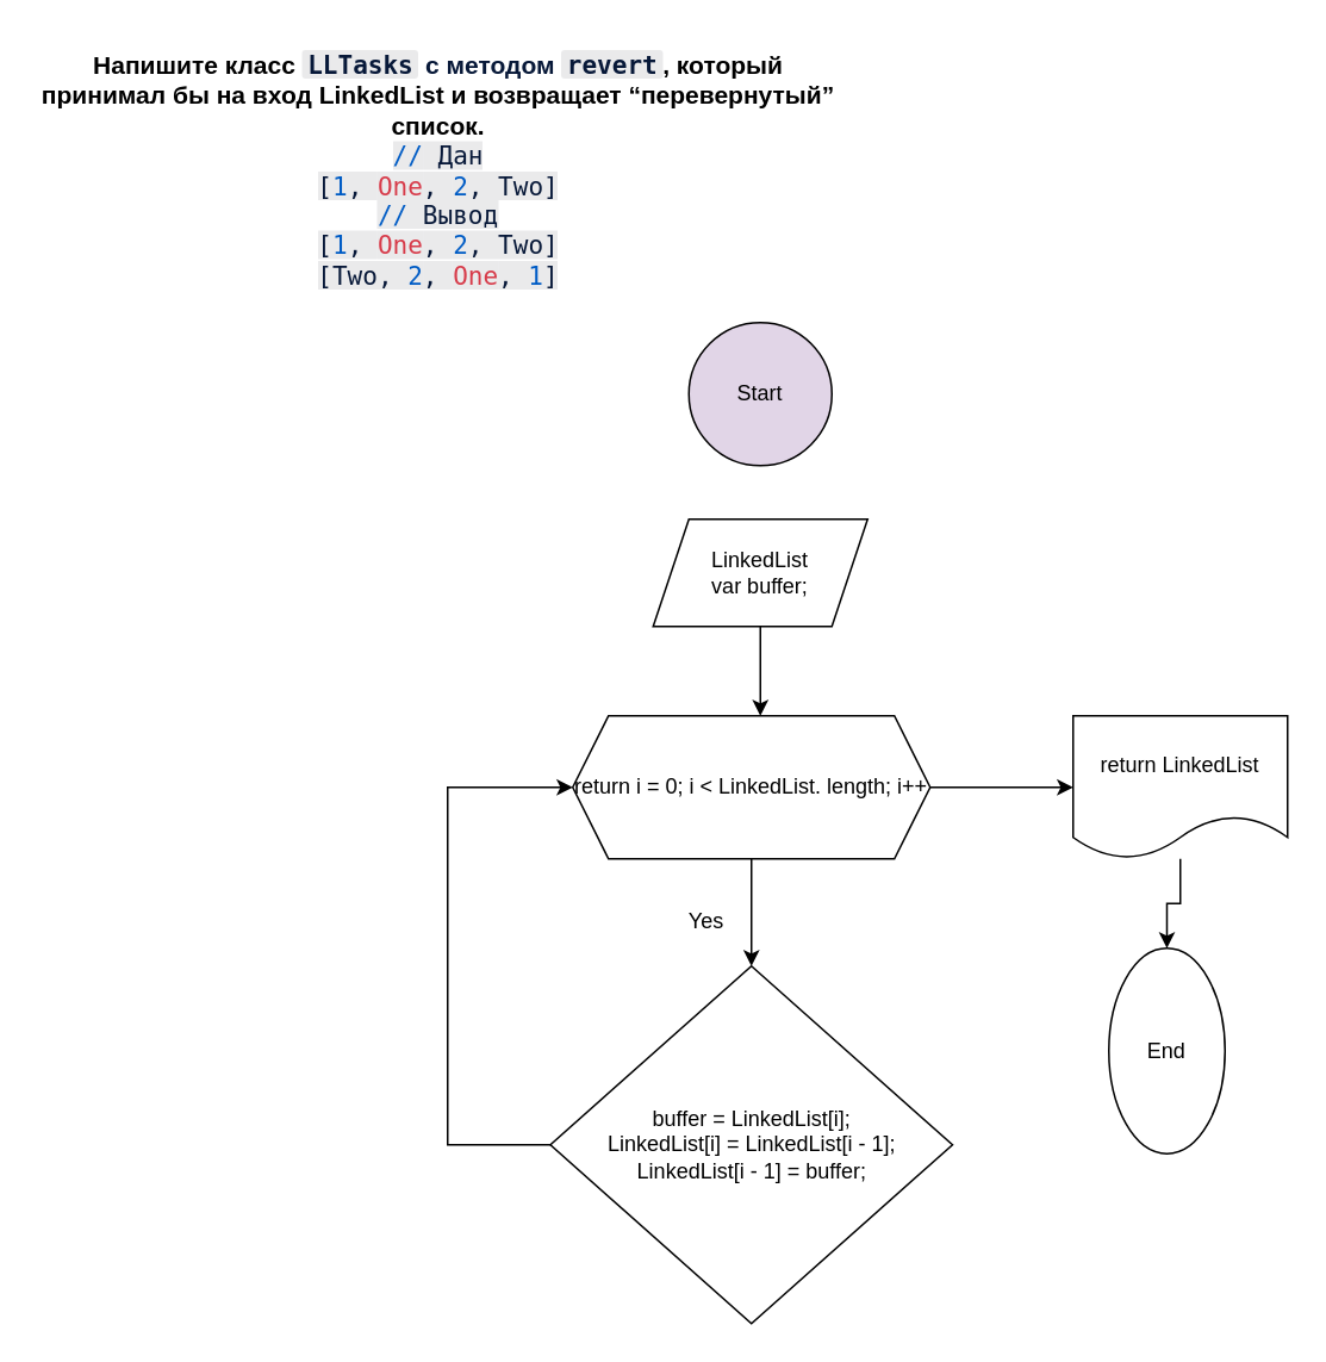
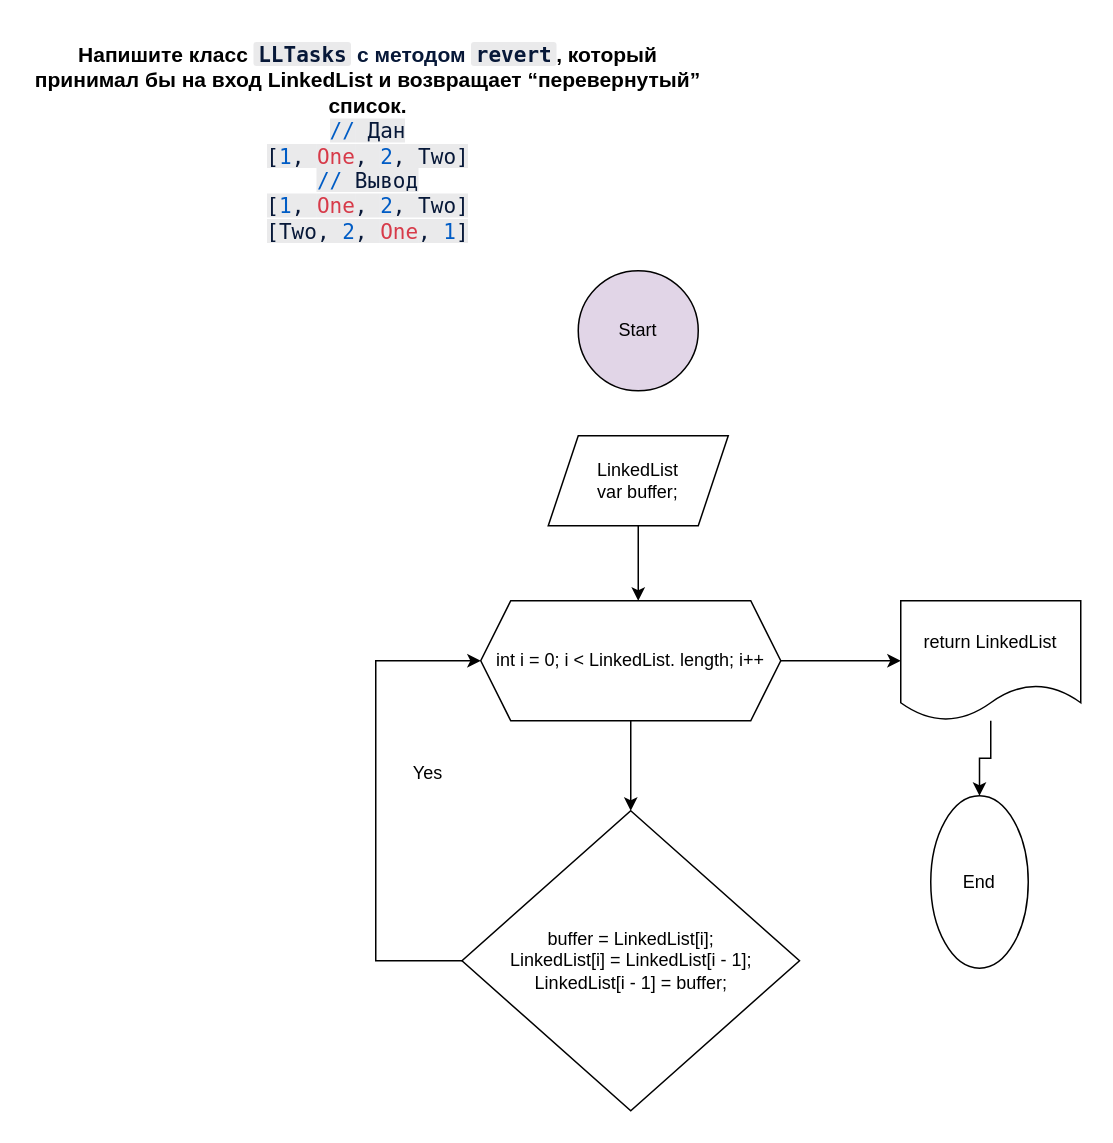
  <mxCell id="0" />
  <mxCell id="1" parent="0" />
  <mxCell id="2" value="&lt;font style=&quot;font-size: 14px;&quot;&gt;&lt;b&gt;Напишите класс&amp;nbsp;&lt;code style=&quot;box-sizing: border-box; background-color: rgba(202, 203, 206, 0.4); border-radius: 2px; padding: 0px 3px; font-family: &amp;quot;Fira Code&amp;quot;, monospace; color: rgb(7, 24, 56); text-align: start;&quot;&gt;LLTasks&lt;/code&gt;&lt;span style=&quot;color: rgb(7, 24, 56); font-family: &amp;quot;Fira Sans&amp;quot;, sans-serif; text-align: start; background-color: rgb(255, 255, 255);&quot;&gt;&amp;nbsp;с методом&amp;nbsp;&lt;/span&gt;&lt;code style=&quot;box-sizing: border-box; background-color: rgba(202, 203, 206, 0.4); border-radius: 2px; padding: 0px 3px; font-family: &amp;quot;Fira Code&amp;quot;, monospace; color: rgb(7, 24, 56); text-align: start;&quot;&gt;revert&lt;/code&gt;, который принимал бы на вход LinkedList и возвращает “перевернутый” список.&lt;br&gt;&lt;/b&gt;&lt;span style=&quot;box-sizing: border-box; color: rgb(0, 92, 197); font-family: &amp;quot;Source Code Pro&amp;quot;, monospace; text-align: start; background-color: rgba(202, 203, 206, 0.4);&quot; class=&quot;hljs-operator&quot;&gt;/&lt;/span&gt;&lt;span style=&quot;box-sizing: border-box; color: rgb(0, 92, 197); font-family: &amp;quot;Source Code Pro&amp;quot;, monospace; text-align: start; background-color: rgba(202, 203, 206, 0.4);&quot; class=&quot;hljs-operator&quot;&gt;/&lt;/span&gt;&lt;span style=&quot;color: rgb(7, 24, 56); font-family: &amp;quot;Source Code Pro&amp;quot;, monospace; text-align: start; background-color: rgba(202, 203, 206, 0.4);&quot;&gt; Дан &lt;br&gt;[&lt;/span&gt;&lt;span style=&quot;box-sizing: border-box; color: rgb(0, 92, 197); font-family: &amp;quot;Source Code Pro&amp;quot;, monospace; text-align: start; background-color: rgba(202, 203, 206, 0.4);&quot; class=&quot;hljs-number&quot;&gt;1&lt;/span&gt;&lt;span style=&quot;color: rgb(7, 24, 56); font-family: &amp;quot;Source Code Pro&amp;quot;, monospace; text-align: start; background-color: rgba(202, 203, 206, 0.4);&quot;&gt;, &lt;/span&gt;&lt;span style=&quot;box-sizing: border-box; color: rgb(215, 58, 73); font-family: &amp;quot;Source Code Pro&amp;quot;, monospace; text-align: start; background-color: rgba(202, 203, 206, 0.4);&quot; class=&quot;hljs-keyword&quot;&gt;One&lt;/span&gt;&lt;span style=&quot;color: rgb(7, 24, 56); font-family: &amp;quot;Source Code Pro&amp;quot;, monospace; text-align: start; background-color: rgba(202, 203, 206, 0.4);&quot;&gt;, &lt;/span&gt;&lt;span style=&quot;box-sizing: border-box; color: rgb(0, 92, 197); font-family: &amp;quot;Source Code Pro&amp;quot;, monospace; text-align: start; background-color: rgba(202, 203, 206, 0.4);&quot; class=&quot;hljs-number&quot;&gt;2&lt;/span&gt;&lt;span style=&quot;color: rgb(7, 24, 56); font-family: &amp;quot;Source Code Pro&amp;quot;, monospace; text-align: start; background-color: rgba(202, 203, 206, 0.4);&quot;&gt;, Two]&lt;br&gt;&lt;/span&gt;&lt;span style=&quot;box-sizing: border-box; color: rgb(0, 92, 197); font-family: &amp;quot;Source Code Pro&amp;quot;, monospace; text-align: start; background-color: rgba(202, 203, 206, 0.4);&quot; class=&quot;hljs-operator&quot;&gt;/&lt;/span&gt;&lt;span style=&quot;box-sizing: border-box; color: rgb(0, 92, 197); font-family: &amp;quot;Source Code Pro&amp;quot;, monospace; text-align: start; background-color: rgba(202, 203, 206, 0.4);&quot; class=&quot;hljs-operator&quot;&gt;/&lt;/span&gt;&lt;span style=&quot;color: rgb(7, 24, 56); font-family: &amp;quot;Source Code Pro&amp;quot;, monospace; text-align: start; background-color: rgba(202, 203, 206, 0.4);&quot;&gt; Вывод&lt;br&gt;[&lt;/span&gt;&lt;span style=&quot;box-sizing: border-box; color: rgb(0, 92, 197); font-family: &amp;quot;Source Code Pro&amp;quot;, monospace; text-align: start; background-color: rgba(202, 203, 206, 0.4);&quot; class=&quot;hljs-number&quot;&gt;1&lt;/span&gt;&lt;span style=&quot;color: rgb(7, 24, 56); font-family: &amp;quot;Source Code Pro&amp;quot;, monospace; text-align: start; background-color: rgba(202, 203, 206, 0.4);&quot;&gt;, &lt;/span&gt;&lt;span style=&quot;box-sizing: border-box; color: rgb(215, 58, 73); font-family: &amp;quot;Source Code Pro&amp;quot;, monospace; text-align: start; background-color: rgba(202, 203, 206, 0.4);&quot; class=&quot;hljs-keyword&quot;&gt;One&lt;/span&gt;&lt;span style=&quot;color: rgb(7, 24, 56); font-family: &amp;quot;Source Code Pro&amp;quot;, monospace; text-align: start; background-color: rgba(202, 203, 206, 0.4);&quot;&gt;, &lt;/span&gt;&lt;span style=&quot;box-sizing: border-box; color: rgb(0, 92, 197); font-family: &amp;quot;Source Code Pro&amp;quot;, monospace; text-align: start; background-color: rgba(202, 203, 206, 0.4);&quot; class=&quot;hljs-number&quot;&gt;2&lt;/span&gt;&lt;span style=&quot;color: rgb(7, 24, 56); font-family: &amp;quot;Source Code Pro&amp;quot;, monospace; text-align: start; background-color: rgba(202, 203, 206, 0.4);&quot;&gt;, Two]&lt;br&gt;[Two, &lt;/span&gt;&lt;span style=&quot;box-sizing: border-box; color: rgb(0, 92, 197); font-family: &amp;quot;Source Code Pro&amp;quot;, monospace; text-align: start; background-color: rgba(202, 203, 206, 0.4);&quot; class=&quot;hljs-number&quot;&gt;2&lt;/span&gt;&lt;span style=&quot;color: rgb(7, 24, 56); font-family: &amp;quot;Source Code Pro&amp;quot;, monospace; text-align: start; background-color: rgba(202, 203, 206, 0.4);&quot;&gt;, &lt;/span&gt;&lt;span style=&quot;box-sizing: border-box; color: rgb(215, 58, 73); font-family: &amp;quot;Source Code Pro&amp;quot;, monospace; text-align: start; background-color: rgba(202, 203, 206, 0.4);&quot; class=&quot;hljs-keyword&quot;&gt;One&lt;/span&gt;&lt;span style=&quot;color: rgb(7, 24, 56); font-family: &amp;quot;Source Code Pro&amp;quot;, monospace; text-align: start; background-color: rgba(202, 203, 206, 0.4);&quot;&gt;, &lt;/span&gt;&lt;span style=&quot;box-sizing: border-box; color: rgb(0, 92, 197); font-family: &amp;quot;Source Code Pro&amp;quot;, monospace; text-align: start; background-color: rgba(202, 203, 206, 0.4);&quot; class=&quot;hljs-number&quot;&gt;1&lt;/span&gt;&lt;span style=&quot;color: rgb(7, 24, 56); font-family: &amp;quot;Source Code Pro&amp;quot;, monospace; text-align: start; background-color: rgba(202, 203, 206, 0.4);&quot;&gt;]&lt;/span&gt;&lt;b&gt;&lt;span style=&quot;color: rgb(7, 24, 56); font-family: &amp;quot;Fira Sans&amp;quot;, sans-serif; text-align: start; background-color: rgb(255, 255, 255);&quot;&gt;&lt;br&gt;&lt;/span&gt;&lt;/b&gt;&lt;/font&gt;" style="text;html=1;strokeColor=none;fillColor=none;align=center;verticalAlign=middle;whiteSpace=wrap;rounded=0;" vertex="1" parent="1"><mxGeometry x="20" y="20" width="450" height="150" as="geometry" /></mxCell>
  <mxCell id="3" value="Start" style="ellipse;whiteSpace=wrap;html=1;aspect=fixed;fillColor=#e1d5e7;" vertex="1" parent="1"><mxGeometry x="385" y="180" width="80" height="80" as="geometry" /></mxCell>
  <mxCell id="4" value="" style="edgeStyle=orthogonalEdgeStyle;rounded=0;orthogonalLoop=1;jettySize=auto;html=1;" edge="1" parent="1" source="5"><mxGeometry relative="1" as="geometry"><mxPoint x="425" y="400" as="targetPoint" /></mxGeometry></mxCell>
  <mxCell id="5" value="LinkedList&lt;br&gt;var buffer;" style="shape=parallelogram;perimeter=parallelogramPerimeter;whiteSpace=wrap;html=1;fixedSize=1;" vertex="1" parent="1"><mxGeometry x="365" y="290" width="120" height="60" as="geometry" /></mxCell>
  <mxCell id="6" value="" style="edgeStyle=orthogonalEdgeStyle;rounded=0;orthogonalLoop=1;jettySize=auto;html=1;" edge="1" parent="1" source="8" target="10"><mxGeometry relative="1" as="geometry" /></mxCell>
  <mxCell id="7" value="" style="edgeStyle=orthogonalEdgeStyle;rounded=0;orthogonalLoop=1;jettySize=auto;html=1;" edge="1" parent="1" source="8" target="13"><mxGeometry relative="1" as="geometry" /></mxCell>
- <mxCell id="8" value="return i = 0; i &amp;lt; LinkedList. length; i++" style="shape=hexagon;perimeter=hexagonPerimeter2;whiteSpace=wrap;html=1;fixedSize=1;" vertex="1" parent="1"><mxGeometry x="320" y="400" width="200" height="80" as="geometry" /></mxCell>
+ <mxCell id="8" value="int i = 0; i &amp;lt; LinkedList. length; i++" style="shape=hexagon;perimeter=hexagonPerimeter2;whiteSpace=wrap;html=1;fixedSize=1;" vertex="1" parent="1"><mxGeometry x="320" y="400" width="200" height="80" as="geometry" /></mxCell>
  <mxCell id="9" style="edgeStyle=orthogonalEdgeStyle;rounded=0;orthogonalLoop=1;jettySize=auto;html=1;entryX=0;entryY=0.5;entryDx=0;entryDy=0;" edge="1" parent="1" source="10" target="8"><mxGeometry relative="1" as="geometry"><Array as="points"><mxPoint x="250" y="640" /><mxPoint x="250" y="440" /></Array></mxGeometry></mxCell>
  <mxCell id="10" value="buffer = LinkedList[i];&lt;br&gt;LinkedList[i] = LinkedList[i - 1];&lt;br&gt;LinkedList[i - 1] = buffer;" style="rhombus;whiteSpace=wrap;html=1;" vertex="1" parent="1"><mxGeometry x="307.5" y="540" width="225" height="200" as="geometry" /></mxCell>
- <mxCell id="11" value="Yes" style="text;html=1;strokeColor=none;fillColor=none;align=center;verticalAlign=middle;whiteSpace=wrap;rounded=0;" vertex="1" parent="1"><mxGeometry x="365" y="500" width="60" height="30" as="geometry" /></mxCell>
+ <mxCell id="11" value="Yes" style="text;html=1;strokeColor=none;fillColor=none;align=center;verticalAlign=middle;whiteSpace=wrap;rounded=0;" vertex="1" parent="1"><mxGeometry x="255" y="500" width="60" height="30" as="geometry" /></mxCell>
  <mxCell id="12" value="" style="edgeStyle=orthogonalEdgeStyle;rounded=0;orthogonalLoop=1;jettySize=auto;html=1;" edge="1" parent="1" source="13" target="14"><mxGeometry relative="1" as="geometry" /></mxCell>
  <mxCell id="13" value="return LinkedList" style="shape=document;whiteSpace=wrap;html=1;boundedLbl=1;" vertex="1" parent="1"><mxGeometry x="600" y="400" width="120" height="80" as="geometry" /></mxCell>
  <mxCell id="14" value="End" style="ellipse;whiteSpace=wrap;html=1;" vertex="1" parent="1"><mxGeometry x="620" y="530" width="65" height="115" as="geometry" /></mxCell>
